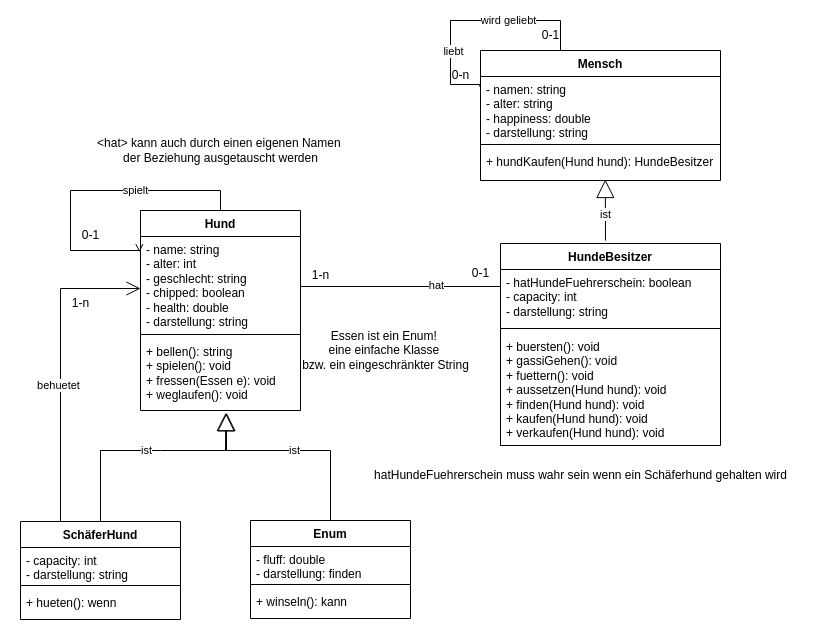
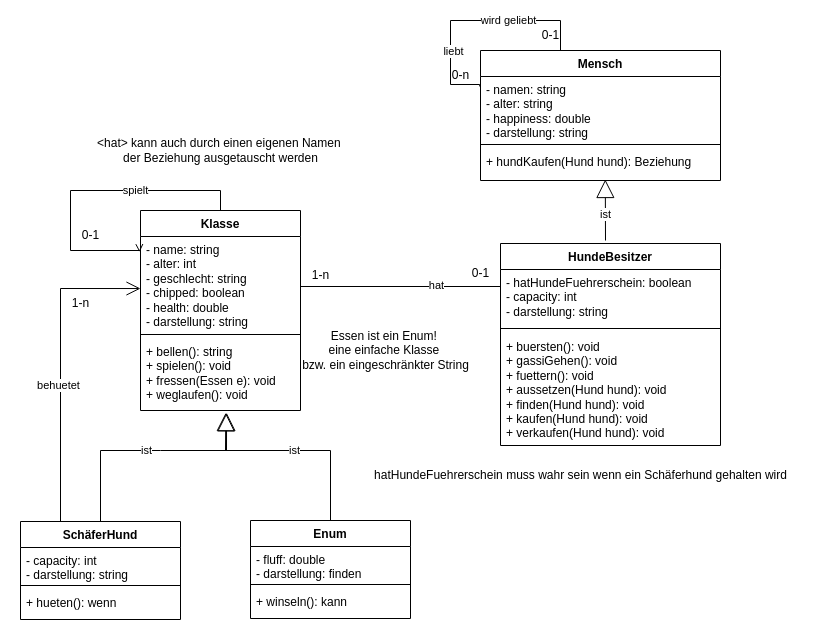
  <mxCell id="0" />
  <mxCell id="1" parent="0" />
- <mxCell id="2" value="Hund" style="swimlane;fontStyle=1;align=center;verticalAlign=top;childLayout=stackLayout;horizontal=1;startSize=26;horizontalStack=0;resizeParent=1;resizeParentMax=0;resizeLast=0;collapsible=1;marginBottom=0;whiteSpace=wrap;html=1;" parent="1" vertex="1"><mxGeometry x="140" y="210" width="160" height="200" as="geometry" /></mxCell>
+ <mxCell id="2" value="Klasse" style="swimlane;fontStyle=1;align=center;verticalAlign=top;childLayout=stackLayout;horizontal=1;startSize=26;horizontalStack=0;resizeParent=1;resizeParentMax=0;resizeLast=0;collapsible=1;marginBottom=0;whiteSpace=wrap;html=1;" parent="1" vertex="1"><mxGeometry x="140" y="210" width="160" height="200" as="geometry" /></mxCell>
  <mxCell id="3" value="- name: string&lt;div&gt;- alter: int&lt;/div&gt;&lt;div&gt;-&lt;span style=&quot;background-color: initial;&quot;&gt;&amp;nbsp;geschlecht: string&lt;/span&gt;&lt;div&gt;- chipped: boolean&lt;/div&gt;&lt;div&gt;- health: double&lt;/div&gt;&lt;/div&gt;&lt;div&gt;- darstellung: string&lt;/div&gt;" style="text;strokeColor=none;fillColor=none;align=left;verticalAlign=top;spacingLeft=4;spacingRight=4;overflow=hidden;rotatable=0;points=[[0,0.5],[1,0.5]];portConstraint=eastwest;whiteSpace=wrap;html=1;" parent="2" vertex="1"><mxGeometry y="26" width="160" height="94" as="geometry" /></mxCell>
  <mxCell id="4" value="" style="line;strokeWidth=1;fillColor=none;align=left;verticalAlign=middle;spacingTop=-1;spacingLeft=3;spacingRight=3;rotatable=0;labelPosition=right;points=[];portConstraint=eastwest;strokeColor=inherit;" parent="2" vertex="1"><mxGeometry y="120" width="160" height="8" as="geometry" /></mxCell>
  <mxCell id="5" value="+ bellen(): string&lt;div&gt;+ spielen(): void&lt;/div&gt;&lt;div&gt;+ fressen(Essen e): void&lt;/div&gt;&lt;div&gt;+ weglaufen(): void&lt;/div&gt;" style="text;strokeColor=none;fillColor=none;align=left;verticalAlign=top;spacingLeft=4;spacingRight=4;overflow=hidden;rotatable=0;points=[[0,0.5],[1,0.5]];portConstraint=eastwest;whiteSpace=wrap;html=1;" parent="2" vertex="1"><mxGeometry y="128" width="160" height="72" as="geometry" /></mxCell>
  <mxCell id="6" value="Mensch" style="swimlane;fontStyle=1;align=center;verticalAlign=top;childLayout=stackLayout;horizontal=1;startSize=26;horizontalStack=0;resizeParent=1;resizeParentMax=0;resizeLast=0;collapsible=1;marginBottom=0;whiteSpace=wrap;html=1;" parent="1" vertex="1"><mxGeometry x="480" y="50" width="240" height="130" as="geometry" /></mxCell>
  <mxCell id="7" value="&lt;div&gt;- namen: string&lt;/div&gt;&lt;div&gt;- alter: string&lt;/div&gt;&lt;div&gt;- happiness: double&lt;/div&gt;&lt;div&gt;- darstellung: string&lt;/div&gt;" style="text;strokeColor=none;fillColor=none;align=left;verticalAlign=top;spacingLeft=4;spacingRight=4;overflow=hidden;rotatable=0;points=[[0,0.5],[1,0.5]];portConstraint=eastwest;whiteSpace=wrap;html=1;" parent="6" vertex="1"><mxGeometry y="26" width="240" height="64" as="geometry" /></mxCell>
  <mxCell id="8" value="" style="line;strokeWidth=1;fillColor=none;align=left;verticalAlign=middle;spacingTop=-1;spacingLeft=3;spacingRight=3;rotatable=0;labelPosition=right;points=[];portConstraint=eastwest;strokeColor=inherit;" parent="6" vertex="1"><mxGeometry y="90" width="240" height="8" as="geometry" /></mxCell>
- <mxCell id="9" value="+ hundKaufen(Hund hund): HundeBesitzer" style="text;strokeColor=none;fillColor=none;align=left;verticalAlign=top;spacingLeft=4;spacingRight=4;overflow=hidden;rotatable=0;points=[[0,0.5],[1,0.5]];portConstraint=eastwest;whiteSpace=wrap;html=1;" parent="6" vertex="1"><mxGeometry y="98" width="240" height="32" as="geometry" /></mxCell>
+ <mxCell id="9" value="+ hundKaufen(Hund hund): Beziehung" style="text;strokeColor=none;fillColor=none;align=left;verticalAlign=top;spacingLeft=4;spacingRight=4;overflow=hidden;rotatable=0;points=[[0,0.5],[1,0.5]];portConstraint=eastwest;whiteSpace=wrap;html=1;" parent="6" vertex="1"><mxGeometry y="98" width="240" height="32" as="geometry" /></mxCell>
  <mxCell id="10" value="SchäferHund" style="swimlane;fontStyle=1;align=center;verticalAlign=top;childLayout=stackLayout;horizontal=1;startSize=26;horizontalStack=0;resizeParent=1;resizeParentMax=0;resizeLast=0;collapsible=1;marginBottom=0;whiteSpace=wrap;html=1;" parent="1" vertex="1"><mxGeometry x="20" y="521" width="160" height="98" as="geometry" /></mxCell>
  <mxCell id="11" value="- capacity: int&lt;div&gt;- darstellung: string&lt;/div&gt;" style="text;strokeColor=none;fillColor=none;align=left;verticalAlign=top;spacingLeft=4;spacingRight=4;overflow=hidden;rotatable=0;points=[[0,0.5],[1,0.5]];portConstraint=eastwest;whiteSpace=wrap;html=1;" parent="10" vertex="1"><mxGeometry y="26" width="160" height="34" as="geometry" /></mxCell>
  <mxCell id="12" value="" style="line;strokeWidth=1;fillColor=none;align=left;verticalAlign=middle;spacingTop=-1;spacingLeft=3;spacingRight=3;rotatable=0;labelPosition=right;points=[];portConstraint=eastwest;strokeColor=inherit;" parent="10" vertex="1"><mxGeometry y="60" width="160" height="8" as="geometry" /></mxCell>
  <mxCell id="13" value="&lt;div&gt;+ hueten(): wenn&lt;/div&gt;" style="text;strokeColor=none;fillColor=none;align=left;verticalAlign=top;spacingLeft=4;spacingRight=4;overflow=hidden;rotatable=0;points=[[0,0.5],[1,0.5]];portConstraint=eastwest;whiteSpace=wrap;html=1;" parent="10" vertex="1"><mxGeometry y="68" width="160" height="30" as="geometry" /></mxCell>
  <mxCell id="14" value="ist" style="endArrow=block;endSize=16;endFill=0;html=1;rounded=0;entryX=0.538;entryY=1.031;entryDx=0;entryDy=0;entryPerimeter=0;exitX=0.5;exitY=0;exitDx=0;exitDy=0;" parent="1" source="10" target="5" edge="1"><mxGeometry width="160" relative="1" as="geometry"><mxPoint x="100" y="480" as="sourcePoint" /><mxPoint x="228.8" y="409.996" as="targetPoint" /><Array as="points"><mxPoint x="100" y="450" /><mxPoint x="160" y="450" /><mxPoint x="226" y="450" /></Array></mxGeometry></mxCell>
  <mxCell id="15" value="hatHundeFuehrerschein muss wahr sein wenn ein Schäferhund gehalten wird" style="text;html=1;align=center;verticalAlign=middle;resizable=0;points=[];autosize=1;strokeColor=none;fillColor=none;" parent="1" vertex="1"><mxGeometry x="360" y="460" width="440" height="30" as="geometry" /></mxCell>
  <mxCell id="16" value="HundeBesitzer" style="swimlane;fontStyle=1;align=center;verticalAlign=top;childLayout=stackLayout;horizontal=1;startSize=26;horizontalStack=0;resizeParent=1;resizeParentMax=0;resizeLast=0;collapsible=1;marginBottom=0;whiteSpace=wrap;html=1;" parent="1" vertex="1"><mxGeometry x="500" y="243" width="220" height="202" as="geometry" /></mxCell>
  <mxCell id="17" value="- hatHundeFuehrerschein: boolean&lt;div&gt;- capacity: int&lt;/div&gt;&lt;div&gt;- darstellung: string&lt;/div&gt;" style="text;strokeColor=none;fillColor=none;align=left;verticalAlign=top;spacingLeft=4;spacingRight=4;overflow=hidden;rotatable=0;points=[[0,0.5],[1,0.5]];portConstraint=eastwest;whiteSpace=wrap;html=1;" parent="16" vertex="1"><mxGeometry y="26" width="220" height="54" as="geometry" /></mxCell>
  <mxCell id="18" value="" style="line;strokeWidth=1;fillColor=none;align=left;verticalAlign=middle;spacingTop=-1;spacingLeft=3;spacingRight=3;rotatable=0;labelPosition=right;points=[];portConstraint=eastwest;strokeColor=inherit;" parent="16" vertex="1"><mxGeometry y="80" width="220" height="10" as="geometry" /></mxCell>
  <mxCell id="19" value="+ buersten(): void&lt;div&gt;+ gassiGehen(): void&lt;br&gt;&lt;/div&gt;&lt;div&gt;+ fuettern(): void&lt;/div&gt;&lt;div&gt;+ aussetzen(Hund hund): void&lt;/div&gt;&lt;div&gt;+ finden(Hund hund): void&lt;/div&gt;&lt;div&gt;+ kaufen(Hund hund): void&lt;/div&gt;&lt;div&gt;+ verkaufen(Hund hund):&amp;nbsp;&lt;span style=&quot;background-color: initial;&quot;&gt;void&lt;/span&gt;&lt;/div&gt;" style="text;strokeColor=none;fillColor=none;align=left;verticalAlign=top;spacingLeft=4;spacingRight=4;overflow=hidden;rotatable=0;points=[[0,0.5],[1,0.5]];portConstraint=eastwest;whiteSpace=wrap;html=1;" parent="16" vertex="1"><mxGeometry y="90" width="220" height="112" as="geometry" /></mxCell>
  <mxCell id="20" value="ist" style="endArrow=block;endSize=16;endFill=0;html=1;rounded=0;entryX=0.52;entryY=0.969;entryDx=0;entryDy=0;entryPerimeter=0;" parent="1" target="9" edge="1"><mxGeometry x="-0.146" width="160" relative="1" as="geometry"><mxPoint x="605" y="240" as="sourcePoint" /><mxPoint x="239" y="365" as="targetPoint" /><mxPoint as="offset" /></mxGeometry></mxCell>
  <mxCell id="21" value="Enum" style="swimlane;fontStyle=1;align=center;verticalAlign=top;childLayout=stackLayout;horizontal=1;startSize=26;horizontalStack=0;resizeParent=1;resizeParentMax=0;resizeLast=0;collapsible=1;marginBottom=0;whiteSpace=wrap;html=1;" parent="1" vertex="1"><mxGeometry x="250" y="520" width="160" height="98" as="geometry" /></mxCell>
  <mxCell id="22" value="- fluff: double&lt;div&gt;- darstellung: finden&lt;/div&gt;" style="text;strokeColor=none;fillColor=none;align=left;verticalAlign=top;spacingLeft=4;spacingRight=4;overflow=hidden;rotatable=0;points=[[0,0.5],[1,0.5]];portConstraint=eastwest;whiteSpace=wrap;html=1;" parent="21" vertex="1"><mxGeometry y="26" width="160" height="34" as="geometry" /></mxCell>
  <mxCell id="23" value="" style="line;strokeWidth=1;fillColor=none;align=left;verticalAlign=middle;spacingTop=-1;spacingLeft=3;spacingRight=3;rotatable=0;labelPosition=right;points=[];portConstraint=eastwest;strokeColor=inherit;" parent="21" vertex="1"><mxGeometry y="60" width="160" height="8" as="geometry" /></mxCell>
  <mxCell id="24" value="+ winseln(): kann" style="text;strokeColor=none;fillColor=none;align=left;verticalAlign=top;spacingLeft=4;spacingRight=4;overflow=hidden;rotatable=0;points=[[0,0.5],[1,0.5]];portConstraint=eastwest;whiteSpace=wrap;html=1;" parent="21" vertex="1"><mxGeometry y="68" width="160" height="30" as="geometry" /></mxCell>
  <mxCell id="25" value="ist" style="endArrow=block;endSize=16;endFill=0;html=1;rounded=0;entryX=0.533;entryY=1.031;entryDx=0;entryDy=0;entryPerimeter=0;exitX=0.5;exitY=0;exitDx=0;exitDy=0;" parent="1" source="21" target="5" edge="1"><mxGeometry width="160" relative="1" as="geometry"><mxPoint x="330" y="479" as="sourcePoint" /><mxPoint x="456" y="374" as="targetPoint" /><Array as="points"><mxPoint x="330" y="450" /><mxPoint x="225" y="450" /></Array></mxGeometry></mxCell>
  <mxCell id="26" value="" style="endArrow=none;html=1;edgeStyle=orthogonalEdgeStyle;rounded=0;exitX=1;exitY=0.5;exitDx=0;exitDy=0;entryX=0;entryY=0.5;entryDx=0;entryDy=0;" parent="1" source="3" target="17" edge="1"><mxGeometry relative="1" as="geometry"><mxPoint x="399" y="397" as="sourcePoint" /><mxPoint x="479" y="340" as="targetPoint" /><Array as="points"><mxPoint x="300" y="286" /></Array></mxGeometry></mxCell>
  <mxCell id="27" value="hat" style="edgeLabel;html=1;align=center;verticalAlign=middle;resizable=0;points=[];" parent="26" vertex="1" connectable="0"><mxGeometry x="0.299" y="2" relative="1" as="geometry"><mxPoint as="offset" /></mxGeometry></mxCell>
  <mxCell id="28" value="0-1" style="text;html=1;align=center;verticalAlign=middle;resizable=0;points=[];autosize=1;strokeColor=none;fillColor=none;" parent="1" vertex="1"><mxGeometry x="460" y="258" width="40" height="30" as="geometry" /></mxCell>
  <mxCell id="29" value="1-n" style="text;html=1;align=center;verticalAlign=middle;resizable=0;points=[];autosize=1;strokeColor=none;fillColor=none;" parent="1" vertex="1"><mxGeometry x="300" y="260" width="40" height="30" as="geometry" /></mxCell>
  <mxCell id="30" value="1-n" style="text;html=1;align=center;verticalAlign=middle;resizable=0;points=[];autosize=1;strokeColor=none;fillColor=none;" parent="1" vertex="1"><mxGeometry x="60" y="288" width="40" height="30" as="geometry" /></mxCell>
  <mxCell id="31" value="&amp;lt;hat&amp;gt; kann auch durch einen eigenen Namen&amp;nbsp;&lt;div&gt;der Beziehung ausgetauscht werden&lt;/div&gt;" style="text;html=1;align=center;verticalAlign=middle;resizable=0;points=[];autosize=1;strokeColor=none;fillColor=none;" parent="1" vertex="1"><mxGeometry x="85" y="130" width="270" height="40" as="geometry" /></mxCell>
  <mxCell id="32" value="Essen ist ein Enum!&amp;nbsp;&lt;div&gt;eine einfache Klasse&amp;nbsp;&lt;div&gt;bzw. ein eingeschränkter String&lt;/div&gt;&lt;/div&gt;" style="text;html=1;align=center;verticalAlign=middle;resizable=0;points=[];autosize=1;strokeColor=none;fillColor=none;" parent="1" vertex="1"><mxGeometry x="290" y="320" width="190" height="60" as="geometry" /></mxCell>
  <mxCell id="33" value="0-1" style="text;html=1;align=center;verticalAlign=middle;resizable=0;points=[];autosize=1;strokeColor=none;fillColor=none;" parent="1" vertex="1"><mxGeometry x="530" y="20" width="40" height="30" as="geometry" /></mxCell>
  <mxCell id="34" value="0-n" style="text;html=1;align=center;verticalAlign=middle;resizable=0;points=[];autosize=1;strokeColor=none;fillColor=none;" parent="1" vertex="1"><mxGeometry x="440" y="60" width="40" height="30" as="geometry" /></mxCell>
  <mxCell id="35" value="" style="endArrow=none;html=1;edgeStyle=orthogonalEdgeStyle;rounded=0;exitX=0.5;exitY=0;exitDx=0;exitDy=0;entryX=-0.005;entryY=0.156;entryDx=0;entryDy=0;entryPerimeter=0;" parent="1" edge="1"><mxGeometry relative="1" as="geometry"><mxPoint x="560" y="50" as="sourcePoint" /><mxPoint x="479.2" y="85.984" as="targetPoint" /><Array as="points"><mxPoint x="560" y="20" /><mxPoint x="450" y="20" /><mxPoint x="450" y="84" /></Array></mxGeometry></mxCell>
  <mxCell id="36" value="liebt" style="edgeLabel;html=1;align=center;verticalAlign=middle;resizable=0;points=[];" parent="35" vertex="1" connectable="0"><mxGeometry x="0.299" y="2" relative="1" as="geometry"><mxPoint y="17" as="offset" /></mxGeometry></mxCell>
  <mxCell id="37" value="wird geliebt" style="edgeLabel;html=1;align=center;verticalAlign=middle;resizable=0;points=[];" parent="35" vertex="1" connectable="0"><mxGeometry x="-0.294" y="-1" relative="1" as="geometry"><mxPoint as="offset" /></mxGeometry></mxCell>
  <mxCell id="38" value="0-1" style="text;html=1;align=center;verticalAlign=middle;resizable=0;points=[];autosize=1;strokeColor=none;fillColor=none;" parent="1" vertex="1"><mxGeometry x="70" y="220" width="40" height="30" as="geometry" /></mxCell>
  <mxCell id="39" value="" style="endArrow=open;endFill=1;endSize=12;html=1;rounded=0;entryX=-0.012;entryY=0.31;entryDx=0;entryDy=0;entryPerimeter=0;exitX=0.25;exitY=0;exitDx=0;exitDy=0;" parent="1" source="10" edge="1"><mxGeometry width="160" relative="1" as="geometry"><mxPoint x="60" y="547" as="sourcePoint" /><mxPoint x="140" y="288.04" as="targetPoint" /><Array as="points"><mxPoint x="60" y="288" /></Array></mxGeometry></mxCell>
  <mxCell id="40" value="behuetet" style="edgeLabel;html=1;align=center;verticalAlign=middle;resizable=0;points=[];" parent="39" vertex="1" connectable="0"><mxGeometry x="-0.122" y="3" relative="1" as="geometry"><mxPoint as="offset" /></mxGeometry></mxCell>
  <mxCell id="41" value="" style="endArrow=open;html=1;edgeStyle=orthogonalEdgeStyle;rounded=0;exitX=0.5;exitY=0;exitDx=0;exitDy=0;entryX=-0.006;entryY=0.167;entryDx=0;entryDy=0;entryPerimeter=0;" parent="1" source="2" target="3" edge="1"><mxGeometry relative="1" as="geometry"><mxPoint x="100" y="144" as="sourcePoint" /><mxPoint x="100" y="180" as="targetPoint" /><Array as="points"><mxPoint x="220" y="190" /><mxPoint x="70" y="190" /><mxPoint x="70" y="250" /></Array></mxGeometry></mxCell>
  <mxCell id="42" value="spielt" style="edgeLabel;html=1;align=center;verticalAlign=middle;resizable=0;points=[];" parent="41" vertex="1" connectable="0"><mxGeometry x="-0.294" y="-1" relative="1" as="geometry"><mxPoint as="offset" /></mxGeometry></mxCell>
